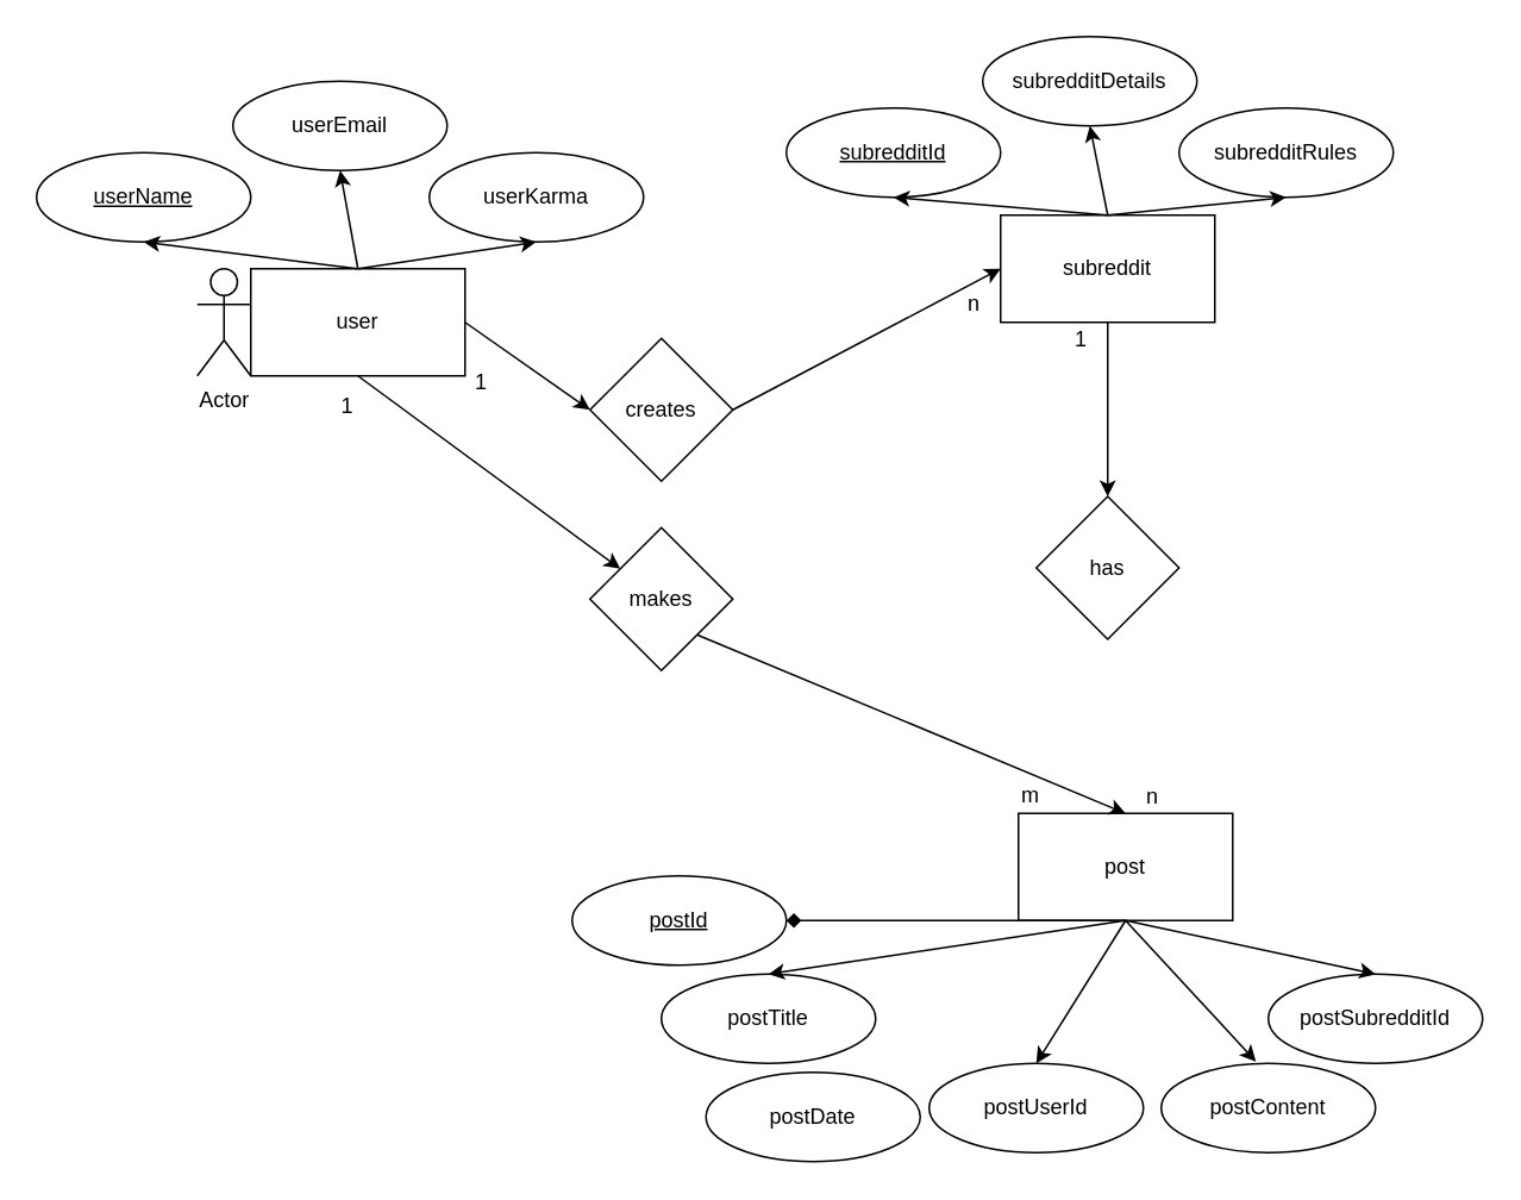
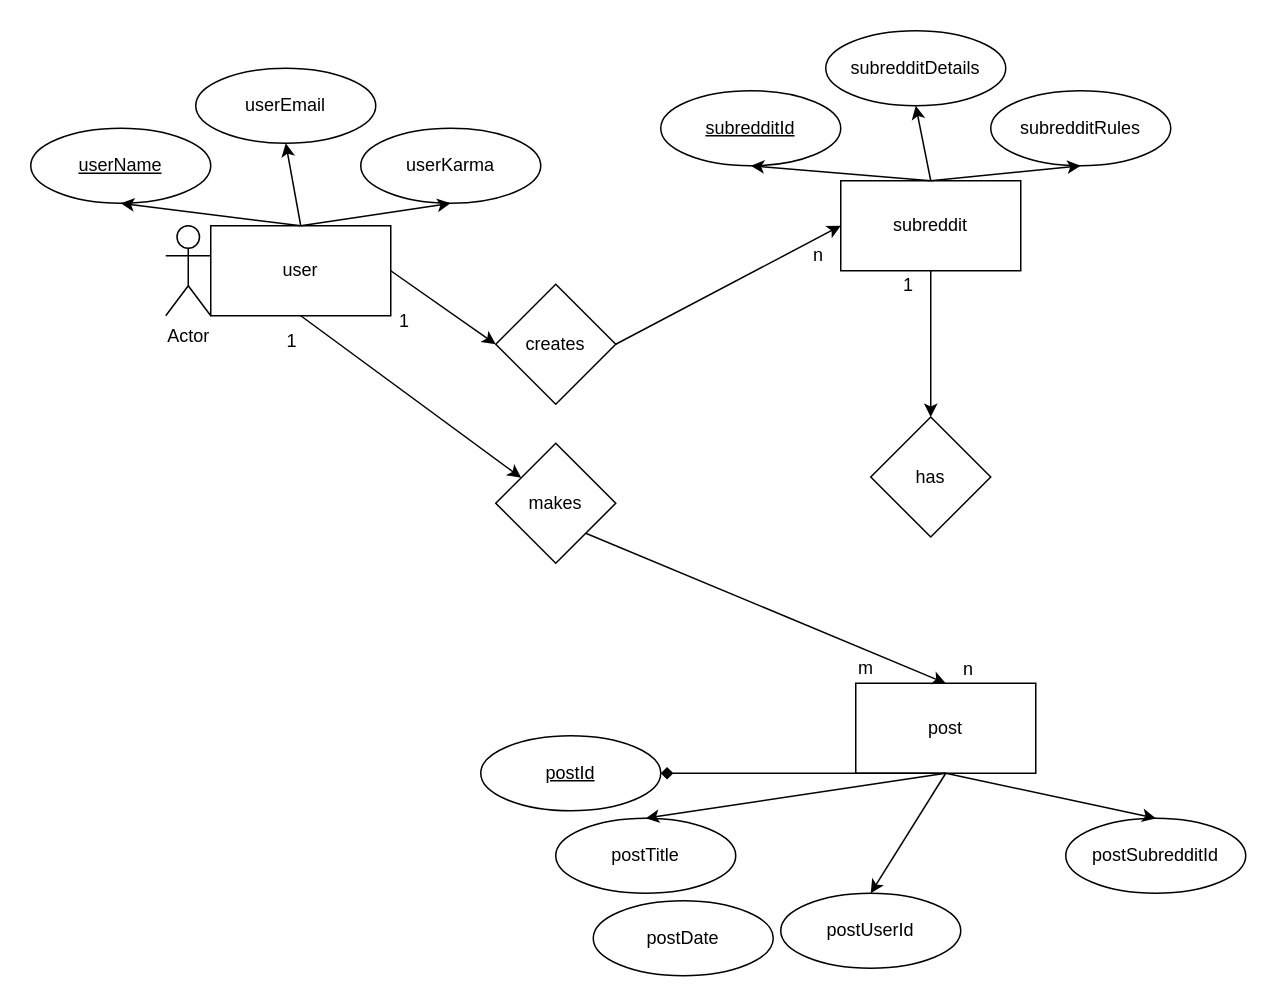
  <mxCell id="0" />
  <mxCell id="1" parent="0" />
  <mxCell id="2" value="user" style="rounded=0;whiteSpace=wrap;html=1;" parent="1" vertex="1"><mxGeometry x="140" y="150" width="120" height="60" as="geometry" /></mxCell>
  <mxCell id="3" value="subreddit" style="rounded=0;whiteSpace=wrap;html=1;" parent="1" vertex="1"><mxGeometry x="560" y="120" width="120" height="60" as="geometry" /></mxCell>
  <mxCell id="4" value="post" style="rounded=0;whiteSpace=wrap;html=1;" parent="1" vertex="1"><mxGeometry x="570" y="455" width="120" height="60" as="geometry" /></mxCell>
  <mxCell id="5" value="postTitle" style="ellipse;whiteSpace=wrap;html=1;" parent="1" vertex="1"><mxGeometry x="370" y="545" width="120" height="50" as="geometry" /></mxCell>
  <mxCell id="6" value="postDate" style="ellipse;whiteSpace=wrap;html=1;" parent="1" vertex="1"><mxGeometry x="395" y="600" width="120" height="50" as="geometry" /></mxCell>
  <mxCell id="7" value="postUserId" style="ellipse;whiteSpace=wrap;html=1;" parent="1" vertex="1"><mxGeometry x="520" y="595" width="120" height="50" as="geometry" /></mxCell>
- <mxCell id="8" value="postContent" style="ellipse;whiteSpace=wrap;html=1;" parent="1" vertex="1"><mxGeometry x="650" y="595" width="120" height="50" as="geometry" /></mxCell>
  <mxCell id="9" value="postSubredditId" style="ellipse;whiteSpace=wrap;html=1;" parent="1" vertex="1"><mxGeometry x="710" y="545" width="120" height="50" as="geometry" /></mxCell>
  <mxCell id="10" value="subredditRules" style="ellipse;whiteSpace=wrap;html=1;" parent="1" vertex="1"><mxGeometry x="660" y="60" width="120" height="50" as="geometry" /></mxCell>
  <mxCell id="11" value="subredditDetails" style="ellipse;whiteSpace=wrap;html=1;" parent="1" vertex="1"><mxGeometry x="550" y="20" width="120" height="50" as="geometry" /></mxCell>
  <mxCell id="12" value="userKarma" style="ellipse;whiteSpace=wrap;html=1;" parent="1" vertex="1"><mxGeometry x="240" y="85" width="120" height="50" as="geometry" /></mxCell>
  <mxCell id="13" value="&lt;u&gt;subredditId&lt;/u&gt;" style="ellipse;whiteSpace=wrap;html=1;" parent="1" vertex="1"><mxGeometry x="440" y="60" width="120" height="50" as="geometry" /></mxCell>
  <mxCell id="14" value="userEmail" style="ellipse;whiteSpace=wrap;html=1;" parent="1" vertex="1"><mxGeometry x="130" y="45" width="120" height="50" as="geometry" /></mxCell>
  <mxCell id="15" value="&lt;u&gt;userName&lt;/u&gt;" style="ellipse;whiteSpace=wrap;html=1;" parent="1" vertex="1"><mxGeometry y="85" width="120" height="50" as="geometry" x="20" /></mxCell>
  <mxCell id="16" value="" style="endArrow=classic;html=1;exitX=0.5;exitY=0;exitDx=0;exitDy=0;entryX=0.5;entryY=1;entryDx=0;entryDy=0;" parent="1" source="2" target="14" edge="1"><mxGeometry width="50" height="50" relative="1" as="geometry"><mxPoint x="165" y="145" as="sourcePoint" /><mxPoint x="215" y="95" as="targetPoint" /></mxGeometry></mxCell>
  <mxCell id="17" value="" style="endArrow=classic;html=1;exitX=0.5;exitY=0;exitDx=0;exitDy=0;entryX=0.5;entryY=1;entryDx=0;entryDy=0;" parent="1" source="2" target="15" edge="1"><mxGeometry width="50" height="50" relative="1" as="geometry"><mxPoint x="520" y="215" as="sourcePoint" /><mxPoint x="570" y="165" as="targetPoint" /></mxGeometry></mxCell>
  <mxCell id="18" value="" style="endArrow=classic;html=1;exitX=0.5;exitY=0;exitDx=0;exitDy=0;entryX=0.5;entryY=1;entryDx=0;entryDy=0;" parent="1" source="2" target="12" edge="1"><mxGeometry width="50" height="50" relative="1" as="geometry"><mxPoint x="530" y="225" as="sourcePoint" /><mxPoint x="580" y="175" as="targetPoint" /></mxGeometry></mxCell>
  <mxCell id="19" value="" style="endArrow=classic;html=1;exitX=0.5;exitY=0;exitDx=0;exitDy=0;entryX=0.5;entryY=1;entryDx=0;entryDy=0;" parent="1" source="3" target="11" edge="1"><mxGeometry width="50" height="50" relative="1" as="geometry"><mxPoint x="540" y="235" as="sourcePoint" /><mxPoint x="590" y="185" as="targetPoint" /></mxGeometry></mxCell>
  <mxCell id="20" value="" style="endArrow=classic;html=1;exitX=0.5;exitY=0;exitDx=0;exitDy=0;entryX=0.5;entryY=1;entryDx=0;entryDy=0;" parent="1" source="3" target="10" edge="1"><mxGeometry width="50" height="50" relative="1" as="geometry"><mxPoint x="550" y="245" as="sourcePoint" /><mxPoint x="600" y="195" as="targetPoint" /></mxGeometry></mxCell>
  <mxCell id="21" value="" style="endArrow=classic;html=1;exitX=0.5;exitY=1;exitDx=0;exitDy=0;entryX=0.5;entryY=0;entryDx=0;entryDy=0;" parent="1" source="4" target="5" edge="1"><mxGeometry width="50" height="50" relative="1" as="geometry"><mxPoint x="95" y="615" as="sourcePoint" /><mxPoint x="145" y="565" as="targetPoint" /></mxGeometry></mxCell>
  <mxCell id="22" value="" style="endArrow=classic;html=1;exitX=0.5;exitY=0;exitDx=0;exitDy=0;entryX=0.5;entryY=1;entryDx=0;entryDy=0;" parent="1" source="3" target="13" edge="1"><mxGeometry width="50" height="50" relative="1" as="geometry"><mxPoint x="570" y="265" as="sourcePoint" /><mxPoint x="500" y="120" as="targetPoint" /></mxGeometry></mxCell>
  <mxCell id="23" value="" style="endArrow=classic;html=1;exitX=0.5;exitY=1;exitDx=0;exitDy=0;entryX=0.5;entryY=0;entryDx=0;entryDy=0;" parent="1" source="4" target="7" edge="1"><mxGeometry width="50" height="50" relative="1" as="geometry"><mxPoint x="115" y="635" as="sourcePoint" /><mxPoint x="165" y="585" as="targetPoint" /></mxGeometry></mxCell>
- <mxCell id="24" value="" style="endArrow=classic;html=1;exitX=0.5;exitY=1;exitDx=0;exitDy=0;entryX=0.442;entryY=-0.02;entryDx=0;entryDy=0;entryPerimeter=0;" parent="1" source="4" target="8" edge="1"><mxGeometry width="50" height="50" relative="1" as="geometry"><mxPoint x="125" y="645" as="sourcePoint" /><mxPoint x="175" y="595" as="targetPoint" /></mxGeometry></mxCell>
  <mxCell id="25" value="" style="endArrow=classic;html=1;exitX=0.5;exitY=1;exitDx=0;exitDy=0;entryX=0.5;entryY=0;entryDx=0;entryDy=0;" parent="1" source="4" target="9" edge="1"><mxGeometry width="50" height="50" relative="1" as="geometry"><mxPoint x="135" y="655" as="sourcePoint" /><mxPoint x="185" y="605" as="targetPoint" /></mxGeometry></mxCell>
  <mxCell id="26" value="creates" style="rhombus;whiteSpace=wrap;html=1;" parent="1" vertex="1"><mxGeometry x="330" y="189" width="80" height="80" as="geometry" /></mxCell>
  <mxCell id="27" value="has" style="rhombus;whiteSpace=wrap;html=1;" parent="1" vertex="1"><mxGeometry x="580" y="277.5" width="80" height="80" as="geometry" /></mxCell>
  <mxCell id="28" value="" style="endArrow=classic;html=1;exitX=1;exitY=0.5;exitDx=0;exitDy=0;entryX=0;entryY=0.5;entryDx=0;entryDy=0;" parent="1" source="26" target="3" edge="1"><mxGeometry width="50" height="50" relative="1" as="geometry"><mxPoint x="235" y="302.5" as="sourcePoint" /><mxPoint x="285" y="252.5" as="targetPoint" /></mxGeometry></mxCell>
  <mxCell id="29" value="" style="endArrow=classic;html=1;exitX=1;exitY=0.5;exitDx=0;exitDy=0;entryX=0;entryY=0.5;entryDx=0;entryDy=0;" parent="1" source="2" target="26" edge="1"><mxGeometry width="50" height="50" relative="1" as="geometry"><mxPoint x="245" y="312.5" as="sourcePoint" /><mxPoint x="295" y="262.5" as="targetPoint" /></mxGeometry></mxCell>
  <mxCell id="30" value="" style="endArrow=classic;html=1;exitX=0.5;exitY=1;exitDx=0;exitDy=0;entryX=0.5;entryY=0;entryDx=0;entryDy=0;" parent="1" source="3" target="27" edge="1"><mxGeometry width="50" height="50" relative="1" as="geometry"><mxPoint x="255" y="322.5" as="sourcePoint" /><mxPoint x="305" y="272.5" as="targetPoint" /></mxGeometry></mxCell>
  <mxCell id="31" value="1" style="text;html=1;resizable=0;points=[];autosize=1;align=left;verticalAlign=top;spacingTop=-4;" parent="1" vertex="1"><mxGeometry x="264" y="204" width="20" height="20" as="geometry" /></mxCell>
  <mxCell id="32" value="1" style="text;html=1;resizable=0;points=[];autosize=1;align=left;verticalAlign=top;spacingTop=-4;" parent="1" vertex="1"><mxGeometry x="600" y="180" width="20" height="20" as="geometry" /></mxCell>
  <mxCell id="33" value="n" style="text;html=1;resizable=0;points=[];autosize=1;align=left;verticalAlign=top;spacingTop=-4;" parent="1" vertex="1"><mxGeometry x="540" y="160" width="20" height="20" as="geometry" /></mxCell>
  <mxCell id="34" value="n" style="text;html=1;resizable=0;points=[];autosize=1;align=left;verticalAlign=top;spacingTop=-4;" parent="1" vertex="1"><mxGeometry x="640" y="436" width="20" height="20" as="geometry" /></mxCell>
  <mxCell id="35" value="Actor" style="shape=umlActor;verticalLabelPosition=bottom;labelBackgroundColor=#ffffff;verticalAlign=top;html=1;outlineConnect=0;" parent="1" vertex="1"><mxGeometry x="110" y="150" width="30" height="60" as="geometry" /></mxCell>
  <mxCell id="36" value="&lt;u&gt;postId&lt;/u&gt;" style="ellipse;whiteSpace=wrap;html=1;" vertex="1" parent="1"><mxGeometry x="320" y="490" width="120" height="50" as="geometry" /></mxCell>
  <mxCell id="37" value="" style="endArrow=diamond;html=1;exitX=0.5;exitY=1;exitDx=0;exitDy=0;entryX=1;entryY=0.5;entryDx=0;entryDy=0;" edge="1" parent="1" source="4" target="36"><mxGeometry width="50" height="50" relative="1" as="geometry"><mxPoint x="30" y="725" as="sourcePoint" /><mxPoint x="80" y="675" as="targetPoint" /></mxGeometry></mxCell>
  <mxCell id="38" value="" style="endArrow=classic;html=1;exitX=0.5;exitY=1;exitDx=0;exitDy=0;" edge="1" parent="1" source="2" target="39"><mxGeometry width="50" height="50" relative="1" as="geometry"><mxPoint x="30" y="725" as="sourcePoint" /><mxPoint x="80" y="675" as="targetPoint" /></mxGeometry></mxCell>
  <mxCell id="39" value="makes" style="rhombus;whiteSpace=wrap;html=1;" vertex="1" parent="1"><mxGeometry x="330" y="295" width="80" height="80" as="geometry" /></mxCell>
  <mxCell id="40" value="" style="endArrow=classic;html=1;exitX=1;exitY=1;exitDx=0;exitDy=0;entryX=0.5;entryY=0;entryDx=0;entryDy=0;" edge="1" parent="1" source="39" target="4"><mxGeometry width="50" height="50" relative="1" as="geometry"><mxPoint x="30" y="725" as="sourcePoint" /><mxPoint x="80" y="675" as="targetPoint" /></mxGeometry></mxCell>
  <mxCell id="41" value="1" style="text;html=1;resizable=0;points=[];autosize=1;align=left;verticalAlign=top;spacingTop=-4;" vertex="1" parent="1"><mxGeometry x="189" y="217" width="20" height="20" as="geometry" /></mxCell>
  <mxCell id="42" value="m" style="text;html=1;resizable=0;points=[];autosize=1;align=left;verticalAlign=top;spacingTop=-4;" vertex="1" parent="1"><mxGeometry x="570" y="435" width="30" height="20" as="geometry" /></mxCell>
